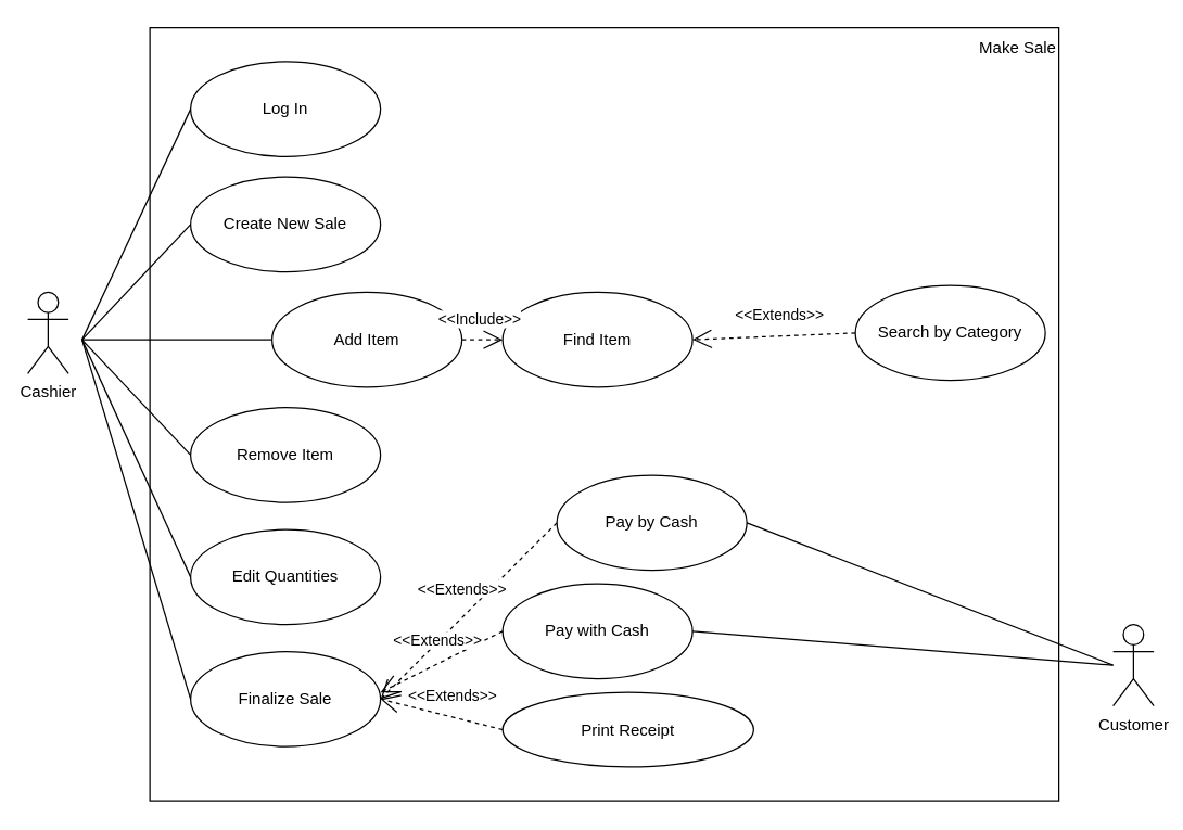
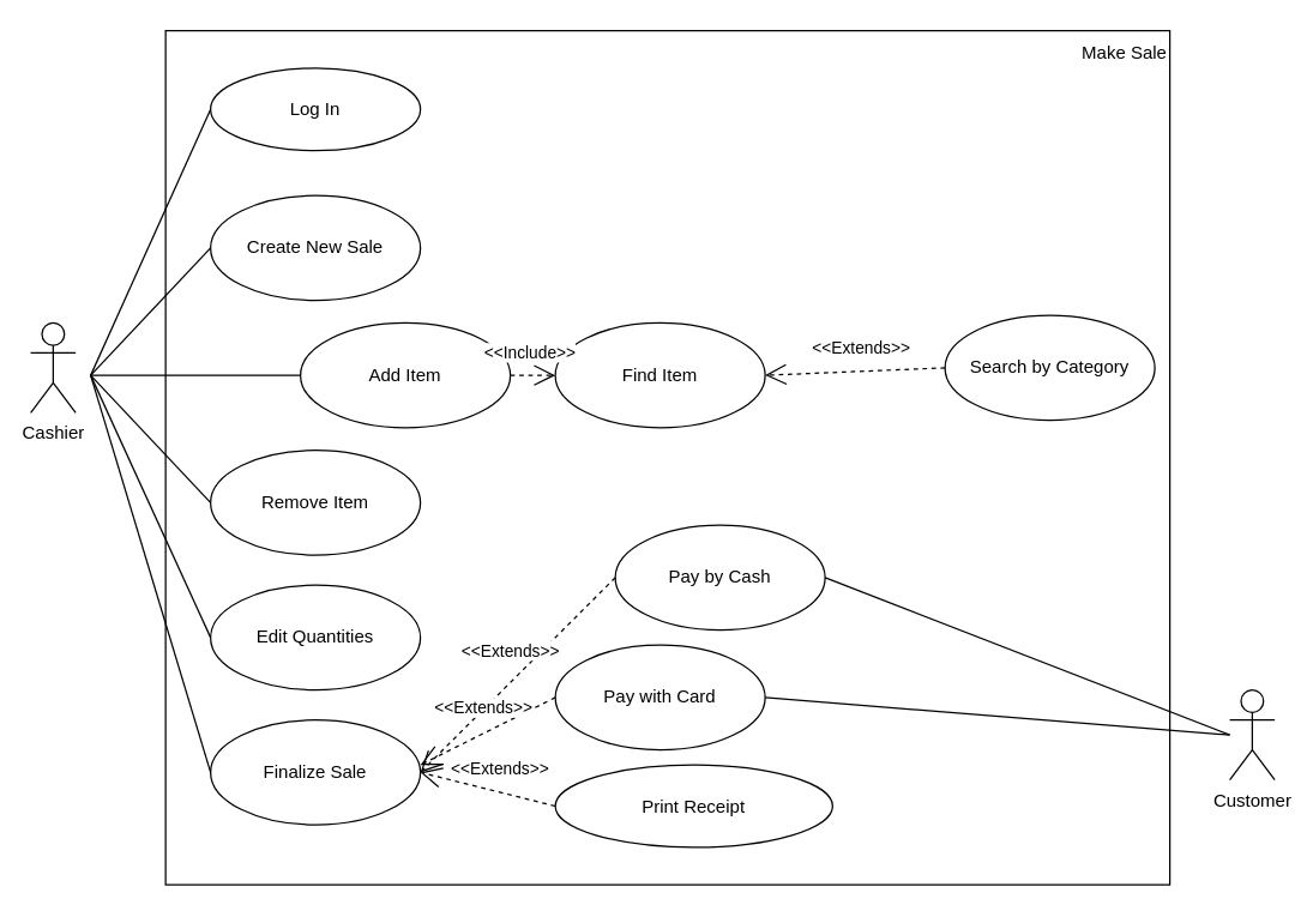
  <mxCell id="0" />
  <mxCell id="1" parent="0" />
  <mxCell id="2" value="" style="rounded=0;whiteSpace=wrap;html=1;fillColor=none;" vertex="1" parent="1"><mxGeometry x="110" y="20" width="670" height="570" as="geometry" /></mxCell>
  <mxCell id="3" value="Cashier" style="shape=umlActor;verticalLabelPosition=bottom;verticalAlign=top;html=1;" vertex="1" parent="1"><mxGeometry x="20" y="215" width="30" height="60" as="geometry" /></mxCell>
  <mxCell id="4" value="" style="endArrow=none;html=1;rounded=0;entryX=0;entryY=0.5;entryDx=0;entryDy=0;" edge="1" parent="1" target="5"><mxGeometry width="50" height="50" relative="1" as="geometry"><mxPoint x="60" y="250" as="sourcePoint" /><mxPoint x="220" y="210" as="targetPoint" /></mxGeometry></mxCell>
  <mxCell id="5" value="Add Item" style="ellipse;whiteSpace=wrap;html=1;" vertex="1" parent="1"><mxGeometry x="200" y="215" width="140" height="70" as="geometry" /></mxCell>
  <mxCell id="6" value="Find Item" style="ellipse;whiteSpace=wrap;html=1;" vertex="1" parent="1"><mxGeometry x="370" y="215" width="140" height="70" as="geometry" /></mxCell>
  <mxCell id="7" value="Remove Item" style="ellipse;whiteSpace=wrap;html=1;" vertex="1" parent="1"><mxGeometry x="140" y="300" width="140" height="70" as="geometry" /></mxCell>
  <mxCell id="8" value="&amp;lt;&amp;lt;Include&amp;gt;&amp;gt;" style="endArrow=open;endSize=12;dashed=1;html=1;rounded=0;exitX=1;exitY=0.5;exitDx=0;exitDy=0;entryX=0;entryY=0.5;entryDx=0;entryDy=0;" edge="1" parent="1" source="5" target="6"><mxGeometry x="-0.111" y="15" width="160" relative="1" as="geometry"><mxPoint x="230" y="220" as="sourcePoint" /><mxPoint x="390" y="220" as="targetPoint" /><mxPoint as="offset" /></mxGeometry></mxCell>
  <mxCell id="9" value="Edit Quantities" style="ellipse;whiteSpace=wrap;html=1;" vertex="1" parent="1"><mxGeometry x="140" y="390" width="140" height="70" as="geometry" /></mxCell>
  <mxCell id="10" value="Search by Category" style="ellipse;whiteSpace=wrap;html=1;" vertex="1" parent="1"><mxGeometry x="630" y="210" width="140" height="70" as="geometry" /></mxCell>
  <mxCell id="11" value="&amp;lt;&amp;lt;Extends&amp;gt;&amp;gt;" style="endArrow=open;endSize=12;dashed=1;html=1;rounded=0;exitX=0;exitY=0.5;exitDx=0;exitDy=0;entryX=1;entryY=0.5;entryDx=0;entryDy=0;" edge="1" parent="1" source="10" target="6"><mxGeometry x="-0.091" y="-15" width="160" relative="1" as="geometry"><mxPoint x="300" y="245" as="sourcePoint" /><mxPoint x="380" y="245" as="targetPoint" /><mxPoint as="offset" /></mxGeometry></mxCell>
- <mxCell id="12" value="Log In" style="ellipse;whiteSpace=wrap;html=1;" vertex="1" parent="1"><mxGeometry x="140" y="45" width="140" height="70" as="geometry" /></mxCell>
+ <mxCell id="12" value="Log In" style="ellipse;whiteSpace=wrap;html=1;" vertex="1" parent="1"><mxGeometry x="140" y="45" width="140" height="55" as="geometry" /></mxCell>
  <mxCell id="13" value="" style="endArrow=none;html=1;rounded=0;entryX=0;entryY=0.5;entryDx=0;entryDy=0;" edge="1" parent="1" target="12"><mxGeometry width="50" height="50" relative="1" as="geometry"><mxPoint x="60" y="250" as="sourcePoint" /><mxPoint x="181.167" y="185.076" as="targetPoint" /></mxGeometry></mxCell>
  <mxCell id="14" value="" style="endArrow=none;html=1;rounded=0;entryX=0;entryY=0.5;entryDx=0;entryDy=0;" edge="1" parent="1" target="9"><mxGeometry width="50" height="50" relative="1" as="geometry"><mxPoint x="60" y="250" as="sourcePoint" /><mxPoint x="160" y="160" as="targetPoint" /></mxGeometry></mxCell>
  <mxCell id="15" value="" style="endArrow=none;html=1;rounded=0;entryX=0;entryY=0.5;entryDx=0;entryDy=0;" edge="1" parent="1" target="7"><mxGeometry width="50" height="50" relative="1" as="geometry"><mxPoint x="60" y="250" as="sourcePoint" /><mxPoint x="160" y="260" as="targetPoint" /></mxGeometry></mxCell>
  <mxCell id="16" value="Create New Sale" style="ellipse;whiteSpace=wrap;html=1;" vertex="1" parent="1"><mxGeometry x="140" y="130" width="140" height="70" as="geometry" /></mxCell>
  <mxCell id="17" value="" style="endArrow=none;html=1;rounded=0;entryX=0;entryY=0.5;entryDx=0;entryDy=0;" edge="1" parent="1" target="16"><mxGeometry width="50" height="50" relative="1" as="geometry"><mxPoint x="60" y="250" as="sourcePoint" /><mxPoint x="150" y="90" as="targetPoint" /></mxGeometry></mxCell>
  <mxCell id="18" value="Finalize Sale" style="ellipse;whiteSpace=wrap;html=1;" vertex="1" parent="1"><mxGeometry x="140" y="480" width="140" height="70" as="geometry" /></mxCell>
  <mxCell id="19" value="" style="endArrow=none;html=1;rounded=0;entryX=0;entryY=0.5;entryDx=0;entryDy=0;" edge="1" parent="1" target="18"><mxGeometry width="50" height="50" relative="1" as="geometry"><mxPoint x="60" y="250" as="sourcePoint" /><mxPoint x="150" y="435" as="targetPoint" /></mxGeometry></mxCell>
  <mxCell id="20" value="Pay by Cash" style="ellipse;whiteSpace=wrap;html=1;" vertex="1" parent="1"><mxGeometry x="410" y="350" width="140" height="70" as="geometry" /></mxCell>
  <mxCell id="21" value="&amp;lt;&amp;lt;Extends&amp;gt;&amp;gt;" style="endArrow=open;endSize=12;dashed=1;html=1;rounded=0;exitX=0;exitY=0.5;exitDx=0;exitDy=0;entryX=1;entryY=0.5;entryDx=0;entryDy=0;" edge="1" source="20" parent="1"><mxGeometry x="-0.091" y="-15" width="160" relative="1" as="geometry"><mxPoint x="70" y="510" as="sourcePoint" /><mxPoint x="280" y="515" as="targetPoint" /><mxPoint as="offset" /></mxGeometry></mxCell>
  <mxCell id="22" value="Make Sale" style="text;html=1;strokeColor=none;fillColor=none;align=center;verticalAlign=middle;whiteSpace=wrap;rounded=0;" vertex="1" parent="1"><mxGeometry x="720" y="20" width="60" height="30" as="geometry" /></mxCell>
- <mxCell id="23" value="Pay with Cash" style="ellipse;whiteSpace=wrap;html=1;" vertex="1" parent="1"><mxGeometry x="370" y="430" width="140" height="70" as="geometry" /></mxCell>
+ <mxCell id="23" value="Pay with Card" style="ellipse;whiteSpace=wrap;html=1;" vertex="1" parent="1"><mxGeometry x="370" y="430" width="140" height="70" as="geometry" /></mxCell>
  <mxCell id="24" value="&amp;lt;&amp;lt;Extends&amp;gt;&amp;gt;" style="endArrow=open;endSize=12;dashed=1;html=1;rounded=0;exitX=0;exitY=0.5;exitDx=0;exitDy=0;" edge="1" source="23" parent="1"><mxGeometry x="-0.091" y="-15" width="160" relative="1" as="geometry"><mxPoint x="70" y="597.5" as="sourcePoint" /><mxPoint x="280" y="510" as="targetPoint" /><mxPoint as="offset" /></mxGeometry></mxCell>
  <mxCell id="25" value="Print Receipt" style="ellipse;whiteSpace=wrap;html=1;" vertex="1" parent="1"><mxGeometry x="370" y="510" width="185" height="55" as="geometry" /></mxCell>
  <mxCell id="26" value="&amp;lt;&amp;lt;Extends&amp;gt;&amp;gt;" style="endArrow=open;endSize=12;dashed=1;html=1;rounded=0;exitX=0;exitY=0.5;exitDx=0;exitDy=0;entryX=1;entryY=0.5;entryDx=0;entryDy=0;" edge="1" parent="1" source="25" target="18"><mxGeometry x="-0.091" y="-15" width="160" relative="1" as="geometry"><mxPoint x="380" y="465" as="sourcePoint" /><mxPoint x="290" y="520" as="targetPoint" /><mxPoint as="offset" /></mxGeometry></mxCell>
  <mxCell id="27" value="Customer" style="shape=umlActor;verticalLabelPosition=bottom;verticalAlign=top;html=1;" vertex="1" parent="1"><mxGeometry x="820" y="460" width="30" height="60" as="geometry" /></mxCell>
  <mxCell id="28" value="" style="endArrow=none;html=1;rounded=0;exitX=1;exitY=0.5;exitDx=0;exitDy=0;" edge="1" parent="1" source="20"><mxGeometry width="50" height="50" relative="1" as="geometry"><mxPoint x="70" y="260" as="sourcePoint" /><mxPoint x="820" y="490" as="targetPoint" /></mxGeometry></mxCell>
  <mxCell id="29" value="" style="endArrow=none;html=1;rounded=0;exitX=1;exitY=0.5;exitDx=0;exitDy=0;" edge="1" parent="1" source="23"><mxGeometry width="50" height="50" relative="1" as="geometry"><mxPoint x="520" y="542.5" as="sourcePoint" /><mxPoint x="820" y="490" as="targetPoint" /></mxGeometry></mxCell>
